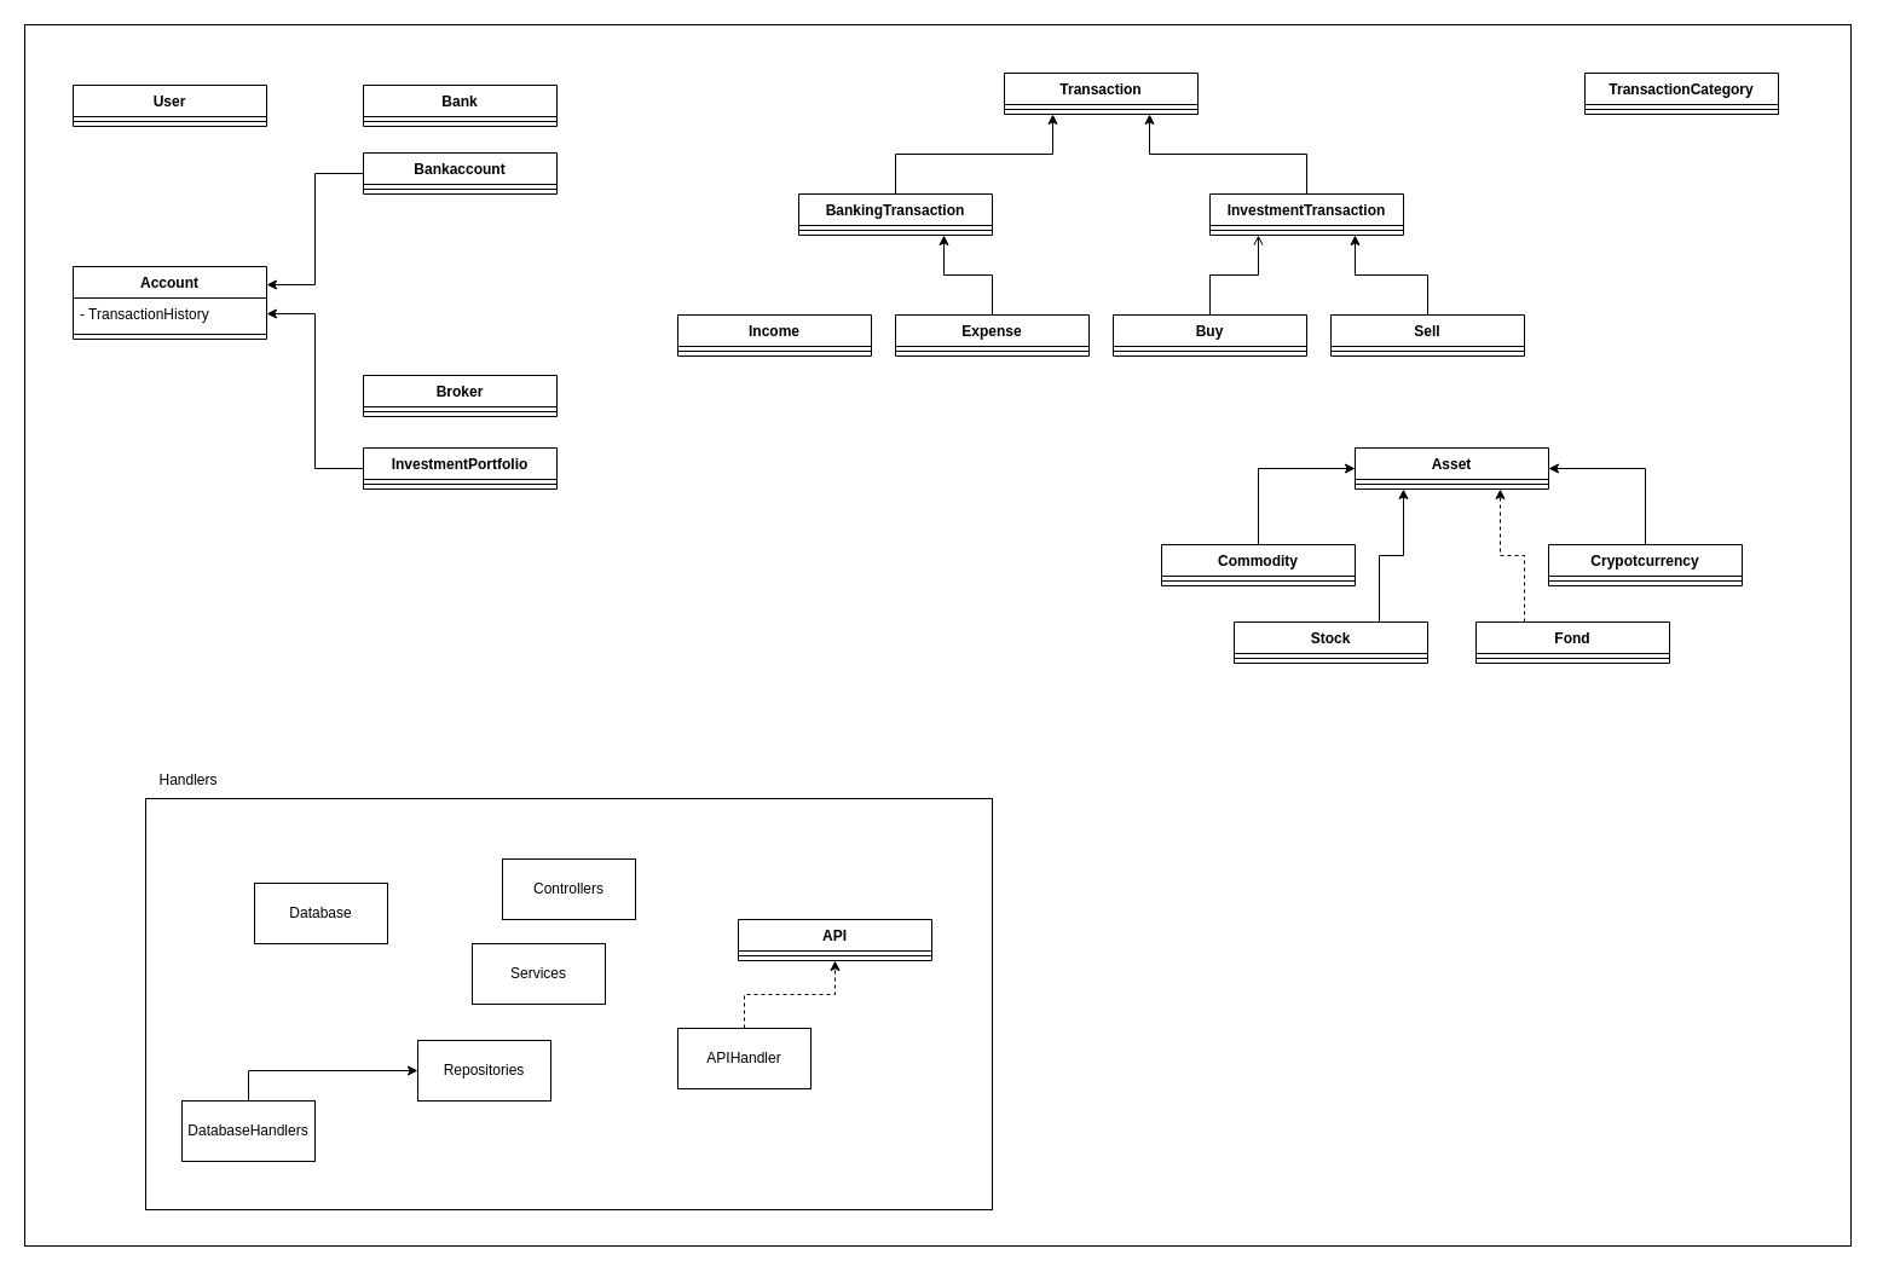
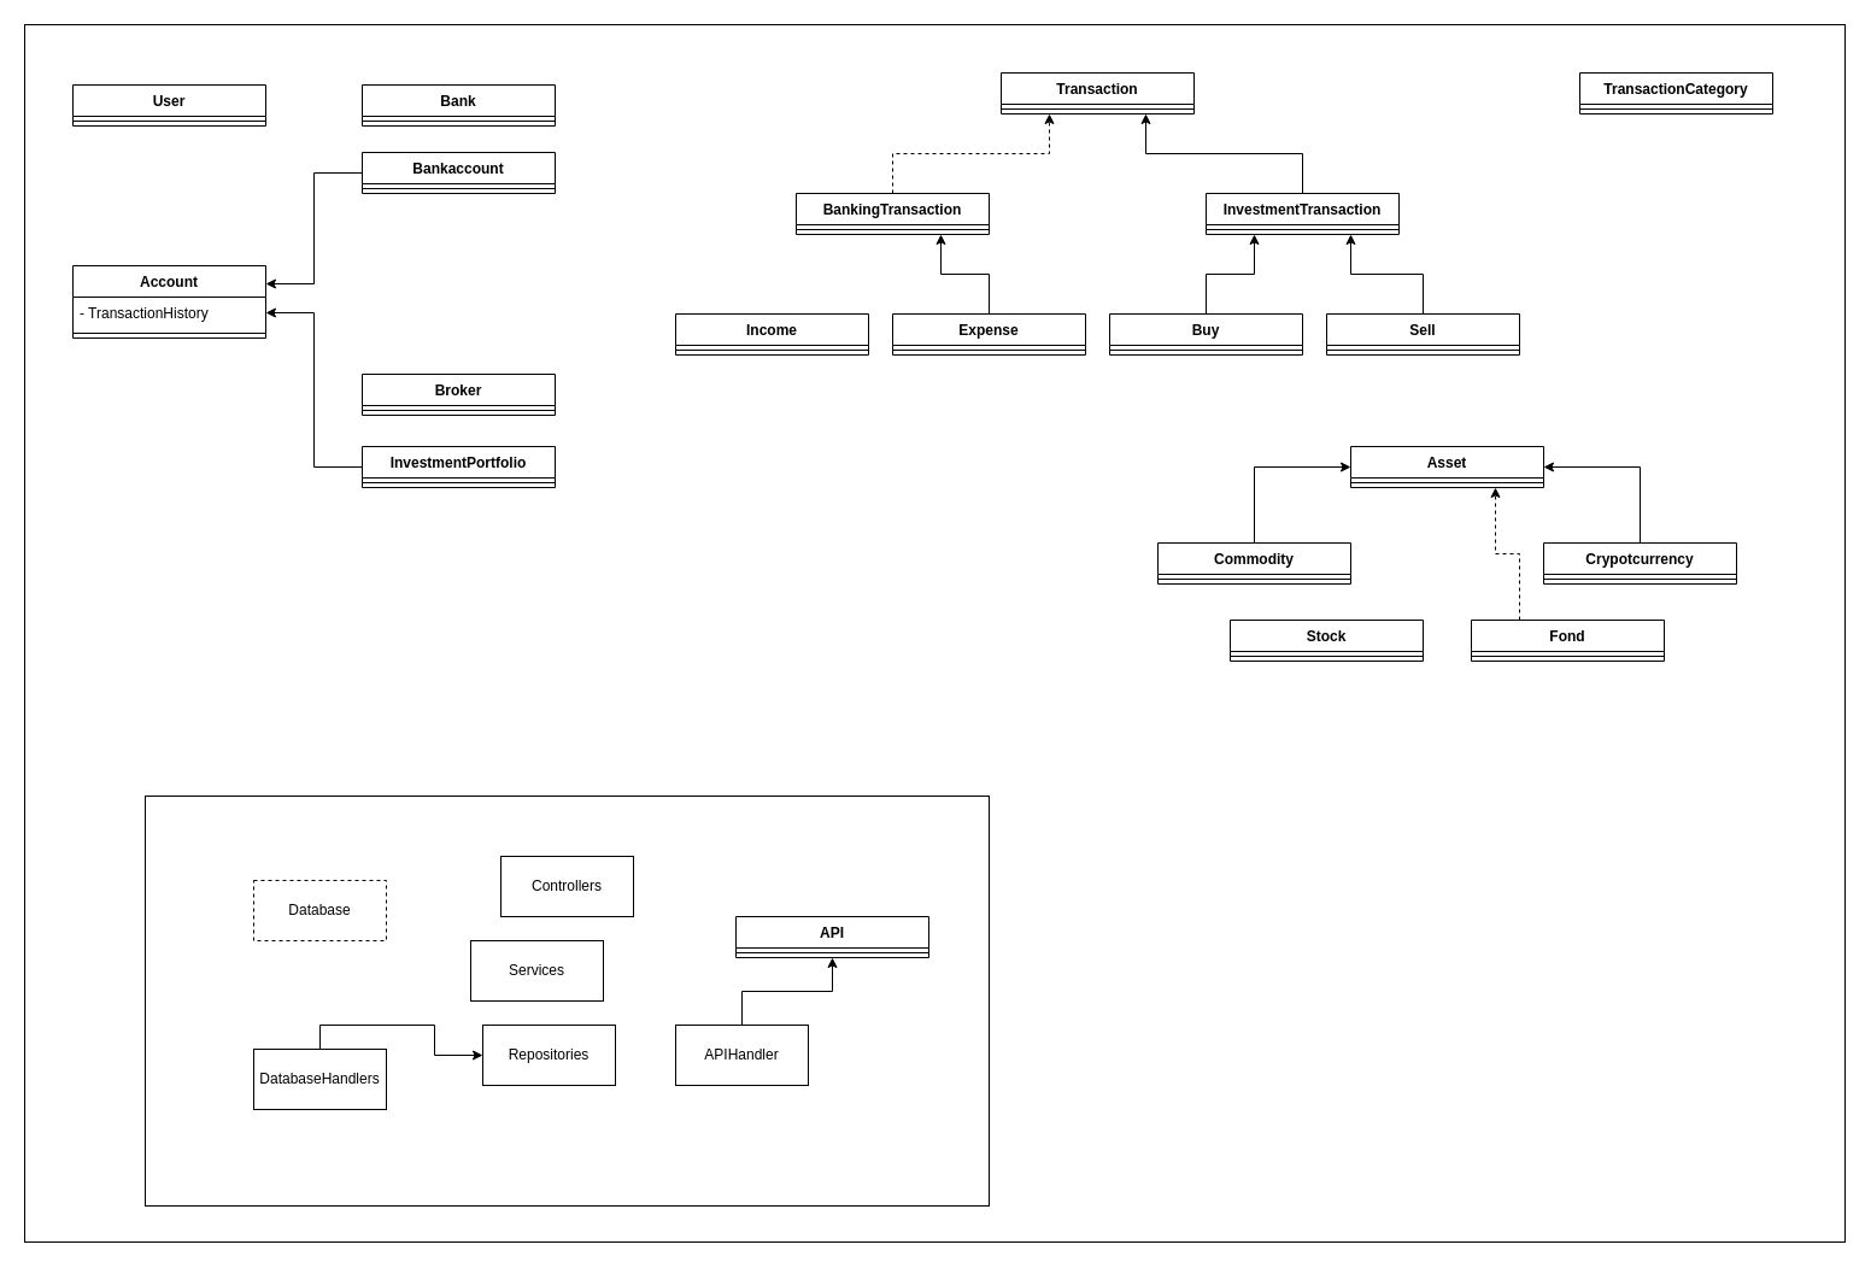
  <mxCell id="0" />
  <mxCell id="1" parent="0" />
  <mxCell id="2" value="" style="rounded=0;whiteSpace=wrap;html=1;fillColor=none;" parent="1" vertex="1"><mxGeometry x="20" y="20" width="1510" height="1010" as="geometry" /></mxCell>
  <mxCell id="3" value="" style="rounded=0;whiteSpace=wrap;html=1;fillColor=none;" parent="1" vertex="1"><mxGeometry x="120" y="660" width="700" height="340" as="geometry" /></mxCell>
  <mxCell id="4" value="Bank" style="swimlane;fontStyle=1;align=center;verticalAlign=top;childLayout=stackLayout;horizontal=1;startSize=26;horizontalStack=0;resizeParent=1;resizeParentMax=0;resizeLast=0;collapsible=1;marginBottom=0;whiteSpace=wrap;html=1;" parent="1" vertex="1"><mxGeometry x="300" y="70" width="160" height="34" as="geometry" /></mxCell>
  <mxCell id="5" value="" style="line;strokeWidth=1;fillColor=none;align=left;verticalAlign=middle;spacingTop=-1;spacingLeft=3;spacingRight=3;rotatable=0;labelPosition=right;points=[];portConstraint=eastwest;strokeColor=inherit;" parent="4" vertex="1"><mxGeometry y="26" width="160" height="8" as="geometry" /></mxCell>
  <mxCell id="6" style="edgeStyle=orthogonalEdgeStyle;rounded=0;orthogonalLoop=1;jettySize=auto;html=1;exitX=0;exitY=0.5;exitDx=0;exitDy=0;entryX=1;entryY=0.25;entryDx=0;entryDy=0;" edge="1" parent="1" source="7" target="62"><mxGeometry relative="1" as="geometry" /></mxCell>
  <mxCell id="7" value="Bankaccount" style="swimlane;fontStyle=1;align=center;verticalAlign=top;childLayout=stackLayout;horizontal=1;startSize=26;horizontalStack=0;resizeParent=1;resizeParentMax=0;resizeLast=0;collapsible=1;marginBottom=0;whiteSpace=wrap;html=1;" parent="1" vertex="1"><mxGeometry x="300" y="126" width="160" height="34" as="geometry" /></mxCell>
  <mxCell id="8" value="" style="line;strokeWidth=1;fillColor=none;align=left;verticalAlign=middle;spacingTop=-1;spacingLeft=3;spacingRight=3;rotatable=0;labelPosition=right;points=[];portConstraint=eastwest;strokeColor=inherit;" parent="7" vertex="1"><mxGeometry y="26" width="160" height="8" as="geometry" /></mxCell>
  <mxCell id="9" value="Transaction" style="swimlane;fontStyle=1;align=center;verticalAlign=top;childLayout=stackLayout;horizontal=1;startSize=26;horizontalStack=0;resizeParent=1;resizeParentMax=0;resizeLast=0;collapsible=1;marginBottom=0;whiteSpace=wrap;html=1;" parent="1" vertex="1"><mxGeometry x="830" y="60" width="160" height="34" as="geometry" /></mxCell>
  <mxCell id="10" value="" style="line;strokeWidth=1;fillColor=none;align=left;verticalAlign=middle;spacingTop=-1;spacingLeft=3;spacingRight=3;rotatable=0;labelPosition=right;points=[];portConstraint=eastwest;strokeColor=inherit;" parent="9" vertex="1"><mxGeometry y="26" width="160" height="8" as="geometry" /></mxCell>
  <mxCell id="11" value="Income" style="swimlane;fontStyle=1;align=center;verticalAlign=top;childLayout=stackLayout;horizontal=1;startSize=26;horizontalStack=0;resizeParent=1;resizeParentMax=0;resizeLast=0;collapsible=1;marginBottom=0;whiteSpace=wrap;html=1;" parent="1" vertex="1"><mxGeometry x="560" y="260" width="160" height="34" as="geometry" /></mxCell>
  <mxCell id="12" value="" style="line;strokeWidth=1;fillColor=none;align=left;verticalAlign=middle;spacingTop=-1;spacingLeft=3;spacingRight=3;rotatable=0;labelPosition=right;points=[];portConstraint=eastwest;strokeColor=inherit;" parent="11" vertex="1"><mxGeometry y="26" width="160" height="8" as="geometry" /></mxCell>
- <mxCell id="13" style="edgeStyle=orthogonalEdgeStyle;rounded=0;orthogonalLoop=1;jettySize=auto;html=1;exitX=0.5;exitY=0;exitDx=0;exitDy=0;entryX=0.25;entryY=1;entryDx=0;entryDy=0;" parent="1" source="14" target="9" edge="1"><mxGeometry relative="1" as="geometry" /></mxCell>
+ <mxCell id="13" style="edgeStyle=orthogonalEdgeStyle;rounded=0;orthogonalLoop=1;jettySize=auto;html=1;exitX=0.5;exitY=0;exitDx=0;exitDy=0;entryX=0.25;entryY=1;entryDx=0;entryDy=0;dashed=1;" parent="1" source="14" target="9" edge="1"><mxGeometry relative="1" as="geometry" /></mxCell>
  <mxCell id="14" value="BankingTransaction" style="swimlane;fontStyle=1;align=center;verticalAlign=top;childLayout=stackLayout;horizontal=1;startSize=26;horizontalStack=0;resizeParent=1;resizeParentMax=0;resizeLast=0;collapsible=1;marginBottom=0;whiteSpace=wrap;html=1;" parent="1" vertex="1"><mxGeometry x="660" y="160" width="160" height="34" as="geometry" /></mxCell>
  <mxCell id="15" value="" style="line;strokeWidth=1;fillColor=none;align=left;verticalAlign=middle;spacingTop=-1;spacingLeft=3;spacingRight=3;rotatable=0;labelPosition=right;points=[];portConstraint=eastwest;strokeColor=inherit;" parent="14" vertex="1"><mxGeometry y="26" width="160" height="8" as="geometry" /></mxCell>
  <mxCell id="16" style="edgeStyle=orthogonalEdgeStyle;rounded=0;orthogonalLoop=1;jettySize=auto;html=1;exitX=0.5;exitY=0;exitDx=0;exitDy=0;entryX=0.75;entryY=1;entryDx=0;entryDy=0;" parent="1" source="17" target="14" edge="1"><mxGeometry relative="1" as="geometry" /></mxCell>
  <mxCell id="17" value="Expense" style="swimlane;fontStyle=1;align=center;verticalAlign=top;childLayout=stackLayout;horizontal=1;startSize=26;horizontalStack=0;resizeParent=1;resizeParentMax=0;resizeLast=0;collapsible=1;marginBottom=0;whiteSpace=wrap;html=1;" parent="1" vertex="1"><mxGeometry x="740" y="260" width="160" height="34" as="geometry" /></mxCell>
  <mxCell id="18" value="" style="line;strokeWidth=1;fillColor=none;align=left;verticalAlign=middle;spacingTop=-1;spacingLeft=3;spacingRight=3;rotatable=0;labelPosition=right;points=[];portConstraint=eastwest;strokeColor=inherit;" parent="17" vertex="1"><mxGeometry y="26" width="160" height="8" as="geometry" /></mxCell>
  <mxCell id="19" style="edgeStyle=orthogonalEdgeStyle;rounded=0;orthogonalLoop=1;jettySize=auto;html=1;exitX=0.5;exitY=0;exitDx=0;exitDy=0;entryX=0.75;entryY=1;entryDx=0;entryDy=0;" parent="1" source="20" target="9" edge="1"><mxGeometry relative="1" as="geometry" /></mxCell>
  <mxCell id="20" value="InvestmentTransaction" style="swimlane;fontStyle=1;align=center;verticalAlign=top;childLayout=stackLayout;horizontal=1;startSize=26;horizontalStack=0;resizeParent=1;resizeParentMax=0;resizeLast=0;collapsible=1;marginBottom=0;whiteSpace=wrap;html=1;" parent="1" vertex="1"><mxGeometry x="1000" y="160" width="160" height="34" as="geometry" /></mxCell>
  <mxCell id="21" value="" style="line;strokeWidth=1;fillColor=none;align=left;verticalAlign=middle;spacingTop=-1;spacingLeft=3;spacingRight=3;rotatable=0;labelPosition=right;points=[];portConstraint=eastwest;strokeColor=inherit;" parent="20" vertex="1"><mxGeometry y="26" width="160" height="8" as="geometry" /></mxCell>
- <mxCell id="22" style="edgeStyle=orthogonalEdgeStyle;rounded=0;orthogonalLoop=1;jettySize=auto;html=1;exitX=0.5;exitY=0;exitDx=0;exitDy=0;entryX=0.25;entryY=1;entryDx=0;entryDy=0;endArrow=open;" parent="1" source="23" target="20" edge="1"><mxGeometry relative="1" as="geometry" /></mxCell>
+ <mxCell id="22" style="edgeStyle=orthogonalEdgeStyle;rounded=0;orthogonalLoop=1;jettySize=auto;html=1;exitX=0.5;exitY=0;exitDx=0;exitDy=0;entryX=0.25;entryY=1;entryDx=0;entryDy=0;" parent="1" source="23" target="20" edge="1"><mxGeometry relative="1" as="geometry" /></mxCell>
  <mxCell id="23" value="Buy" style="swimlane;fontStyle=1;align=center;verticalAlign=top;childLayout=stackLayout;horizontal=1;startSize=26;horizontalStack=0;resizeParent=1;resizeParentMax=0;resizeLast=0;collapsible=1;marginBottom=0;whiteSpace=wrap;html=1;" parent="1" vertex="1"><mxGeometry x="920" y="260" width="160" height="34" as="geometry" /></mxCell>
  <mxCell id="24" value="" style="line;strokeWidth=1;fillColor=none;align=left;verticalAlign=middle;spacingTop=-1;spacingLeft=3;spacingRight=3;rotatable=0;labelPosition=right;points=[];portConstraint=eastwest;strokeColor=inherit;" parent="23" vertex="1"><mxGeometry y="26" width="160" height="8" as="geometry" /></mxCell>
  <mxCell id="25" style="edgeStyle=orthogonalEdgeStyle;rounded=0;orthogonalLoop=1;jettySize=auto;html=1;exitX=0.5;exitY=0;exitDx=0;exitDy=0;entryX=0.75;entryY=1;entryDx=0;entryDy=0;" parent="1" source="26" target="20" edge="1"><mxGeometry relative="1" as="geometry" /></mxCell>
  <mxCell id="26" value="Sell" style="swimlane;fontStyle=1;align=center;verticalAlign=top;childLayout=stackLayout;horizontal=1;startSize=26;horizontalStack=0;resizeParent=1;resizeParentMax=0;resizeLast=0;collapsible=1;marginBottom=0;whiteSpace=wrap;html=1;" parent="1" vertex="1"><mxGeometry x="1100" y="260" width="160" height="34" as="geometry" /></mxCell>
  <mxCell id="27" value="" style="line;strokeWidth=1;fillColor=none;align=left;verticalAlign=middle;spacingTop=-1;spacingLeft=3;spacingRight=3;rotatable=0;labelPosition=right;points=[];portConstraint=eastwest;strokeColor=inherit;" parent="26" vertex="1"><mxGeometry y="26" width="160" height="8" as="geometry" /></mxCell>
  <mxCell id="28" value="TransactionCategory" style="swimlane;fontStyle=1;align=center;verticalAlign=top;childLayout=stackLayout;horizontal=1;startSize=26;horizontalStack=0;resizeParent=1;resizeParentMax=0;resizeLast=0;collapsible=1;marginBottom=0;whiteSpace=wrap;html=1;" parent="1" vertex="1"><mxGeometry x="1310" y="60" width="160" height="34" as="geometry" /></mxCell>
  <mxCell id="29" value="" style="line;strokeWidth=1;fillColor=none;align=left;verticalAlign=middle;spacingTop=-1;spacingLeft=3;spacingRight=3;rotatable=0;labelPosition=right;points=[];portConstraint=eastwest;strokeColor=inherit;" parent="28" vertex="1"><mxGeometry y="26" width="160" height="8" as="geometry" /></mxCell>
  <mxCell id="30" value="API" style="swimlane;fontStyle=1;align=center;verticalAlign=top;childLayout=stackLayout;horizontal=1;startSize=26;horizontalStack=0;resizeParent=1;resizeParentMax=0;resizeLast=0;collapsible=1;marginBottom=0;whiteSpace=wrap;html=1;" parent="1" vertex="1"><mxGeometry x="610" y="760" width="160" height="34" as="geometry" /></mxCell>
  <mxCell id="31" value="" style="line;strokeWidth=1;fillColor=none;align=left;verticalAlign=middle;spacingTop=-1;spacingLeft=3;spacingRight=3;rotatable=0;labelPosition=right;points=[];portConstraint=eastwest;strokeColor=inherit;" parent="30" vertex="1"><mxGeometry y="26" width="160" height="8" as="geometry" /></mxCell>
  <mxCell id="32" value="Broker" style="swimlane;fontStyle=1;align=center;verticalAlign=top;childLayout=stackLayout;horizontal=1;startSize=26;horizontalStack=0;resizeParent=1;resizeParentMax=0;resizeLast=0;collapsible=1;marginBottom=0;whiteSpace=wrap;html=1;" parent="1" vertex="1"><mxGeometry x="300" y="310" width="160" height="34" as="geometry" /></mxCell>
  <mxCell id="33" value="" style="line;strokeWidth=1;fillColor=none;align=left;verticalAlign=middle;spacingTop=-1;spacingLeft=3;spacingRight=3;rotatable=0;labelPosition=right;points=[];portConstraint=eastwest;strokeColor=inherit;" parent="32" vertex="1"><mxGeometry y="26" width="160" height="8" as="geometry" /></mxCell>
  <mxCell id="34" style="edgeStyle=orthogonalEdgeStyle;rounded=0;orthogonalLoop=1;jettySize=auto;html=1;exitX=0;exitY=0.5;exitDx=0;exitDy=0;entryX=1;entryY=0.5;entryDx=0;entryDy=0;" edge="1" parent="1" source="35" target="63"><mxGeometry relative="1" as="geometry" /></mxCell>
  <mxCell id="35" value="InvestmentPortfolio" style="swimlane;fontStyle=1;align=center;verticalAlign=top;childLayout=stackLayout;horizontal=1;startSize=26;horizontalStack=0;resizeParent=1;resizeParentMax=0;resizeLast=0;collapsible=1;marginBottom=0;whiteSpace=wrap;html=1;" parent="1" vertex="1"><mxGeometry x="300" y="370" width="160" height="34" as="geometry" /></mxCell>
  <mxCell id="36" value="" style="line;strokeWidth=1;fillColor=none;align=left;verticalAlign=middle;spacingTop=-1;spacingLeft=3;spacingRight=3;rotatable=0;labelPosition=right;points=[];portConstraint=eastwest;strokeColor=inherit;" parent="35" vertex="1"><mxGeometry y="26" width="160" height="8" as="geometry" /></mxCell>
  <mxCell id="37" style="edgeStyle=orthogonalEdgeStyle;rounded=0;orthogonalLoop=1;jettySize=auto;html=1;exitX=0.5;exitY=0;exitDx=0;exitDy=0;" parent="1" source="38" target="61" edge="1"><mxGeometry relative="1" as="geometry" /></mxCell>
- <mxCell id="38" value="DatabaseHandlers" style="html=1;whiteSpace=wrap;" parent="1" vertex="1"><mxGeometry x="150" y="910" width="110" height="50" as="geometry" /></mxCell>
- <mxCell id="39" value="Database" style="html=1;whiteSpace=wrap;" parent="1" vertex="1"><mxGeometry x="210" y="730" width="110" height="50" as="geometry" /></mxCell>
- <mxCell id="40" style="edgeStyle=orthogonalEdgeStyle;rounded=0;orthogonalLoop=1;jettySize=auto;html=1;exitX=0.5;exitY=0;exitDx=0;exitDy=0;entryX=0.5;entryY=1;entryDx=0;entryDy=0;dashed=1;" parent="1" source="41" target="30" edge="1"><mxGeometry relative="1" as="geometry" /></mxCell>
+ <mxCell id="38" value="DatabaseHandlers" style="html=1;whiteSpace=wrap;" parent="1" vertex="1"><mxGeometry x="210" y="870" width="110" height="50" as="geometry" /></mxCell>
+ <mxCell id="39" value="Database" style="html=1;whiteSpace=wrap;dashed=1;" parent="1" vertex="1"><mxGeometry x="210" y="730" width="110" height="50" as="geometry" /></mxCell>
+ <mxCell id="40" style="edgeStyle=orthogonalEdgeStyle;rounded=0;orthogonalLoop=1;jettySize=auto;html=1;exitX=0.5;exitY=0;exitDx=0;exitDy=0;entryX=0.5;entryY=1;entryDx=0;entryDy=0;" parent="1" source="41" target="30" edge="1"><mxGeometry relative="1" as="geometry" /></mxCell>
  <mxCell id="41" value="APIHandler" style="html=1;whiteSpace=wrap;" parent="1" vertex="1"><mxGeometry x="560" y="850" width="110" height="50" as="geometry" /></mxCell>
- <mxCell id="42" value="Handlers" style="text;html=1;align=center;verticalAlign=middle;resizable=0;points=[];autosize=1;strokeColor=none;fillColor=none;" parent="1" vertex="1"><mxGeometry x="120" y="630" width="70" height="30" as="geometry" /></mxCell>
  <mxCell id="43" value="Asset" style="swimlane;fontStyle=1;align=center;verticalAlign=top;childLayout=stackLayout;horizontal=1;startSize=26;horizontalStack=0;resizeParent=1;resizeParentMax=0;resizeLast=0;collapsible=1;marginBottom=0;whiteSpace=wrap;html=1;" parent="1" vertex="1"><mxGeometry x="1120" y="370" width="160" height="34" as="geometry" /></mxCell>
  <mxCell id="44" value="" style="line;strokeWidth=1;fillColor=none;align=left;verticalAlign=middle;spacingTop=-1;spacingLeft=3;spacingRight=3;rotatable=0;labelPosition=right;points=[];portConstraint=eastwest;strokeColor=inherit;" parent="43" vertex="1"><mxGeometry y="26" width="160" height="8" as="geometry" /></mxCell>
  <mxCell id="45" style="edgeStyle=orthogonalEdgeStyle;rounded=0;orthogonalLoop=1;jettySize=auto;html=1;exitX=0.5;exitY=0;exitDx=0;exitDy=0;entryX=0;entryY=0.5;entryDx=0;entryDy=0;" parent="1" source="46" target="43" edge="1"><mxGeometry relative="1" as="geometry" /></mxCell>
  <mxCell id="46" value="Commodity" style="swimlane;fontStyle=1;align=center;verticalAlign=top;childLayout=stackLayout;horizontal=1;startSize=26;horizontalStack=0;resizeParent=1;resizeParentMax=0;resizeLast=0;collapsible=1;marginBottom=0;whiteSpace=wrap;html=1;" parent="1" vertex="1"><mxGeometry x="960" y="450" width="160" height="34" as="geometry" /></mxCell>
  <mxCell id="47" value="" style="line;strokeWidth=1;fillColor=none;align=left;verticalAlign=middle;spacingTop=-1;spacingLeft=3;spacingRight=3;rotatable=0;labelPosition=right;points=[];portConstraint=eastwest;strokeColor=inherit;" parent="46" vertex="1"><mxGeometry y="26" width="160" height="8" as="geometry" /></mxCell>
- <mxCell id="48" style="edgeStyle=orthogonalEdgeStyle;rounded=0;orthogonalLoop=1;jettySize=auto;html=1;exitX=0.75;exitY=0;exitDx=0;exitDy=0;entryX=0.25;entryY=1;entryDx=0;entryDy=0;" parent="1" source="49" target="43" edge="1"><mxGeometry relative="1" as="geometry" /></mxCell>
  <mxCell id="49" value="Stock" style="swimlane;fontStyle=1;align=center;verticalAlign=top;childLayout=stackLayout;horizontal=1;startSize=26;horizontalStack=0;resizeParent=1;resizeParentMax=0;resizeLast=0;collapsible=1;marginBottom=0;whiteSpace=wrap;html=1;" parent="1" vertex="1"><mxGeometry x="1020" y="514" width="160" height="34" as="geometry" /></mxCell>
  <mxCell id="50" value="" style="line;strokeWidth=1;fillColor=none;align=left;verticalAlign=middle;spacingTop=-1;spacingLeft=3;spacingRight=3;rotatable=0;labelPosition=right;points=[];portConstraint=eastwest;strokeColor=inherit;" parent="49" vertex="1"><mxGeometry y="26" width="160" height="8" as="geometry" /></mxCell>
  <mxCell id="51" style="edgeStyle=orthogonalEdgeStyle;rounded=0;orthogonalLoop=1;jettySize=auto;html=1;exitX=0.5;exitY=0;exitDx=0;exitDy=0;entryX=1;entryY=0.5;entryDx=0;entryDy=0;" parent="1" source="52" target="43" edge="1"><mxGeometry relative="1" as="geometry" /></mxCell>
  <mxCell id="52" value="Crypotcurrency" style="swimlane;fontStyle=1;align=center;verticalAlign=top;childLayout=stackLayout;horizontal=1;startSize=26;horizontalStack=0;resizeParent=1;resizeParentMax=0;resizeLast=0;collapsible=1;marginBottom=0;whiteSpace=wrap;html=1;" parent="1" vertex="1"><mxGeometry x="1280" y="450" width="160" height="34" as="geometry" /></mxCell>
  <mxCell id="53" value="" style="line;strokeWidth=1;fillColor=none;align=left;verticalAlign=middle;spacingTop=-1;spacingLeft=3;spacingRight=3;rotatable=0;labelPosition=right;points=[];portConstraint=eastwest;strokeColor=inherit;" parent="52" vertex="1"><mxGeometry y="26" width="160" height="8" as="geometry" /></mxCell>
  <mxCell id="54" style="edgeStyle=orthogonalEdgeStyle;rounded=0;orthogonalLoop=1;jettySize=auto;html=1;exitX=0.25;exitY=0;exitDx=0;exitDy=0;entryX=0.75;entryY=1;entryDx=0;entryDy=0;dashed=1;" parent="1" source="55" target="43" edge="1"><mxGeometry relative="1" as="geometry" /></mxCell>
  <mxCell id="55" value="Fond" style="swimlane;fontStyle=1;align=center;verticalAlign=top;childLayout=stackLayout;horizontal=1;startSize=26;horizontalStack=0;resizeParent=1;resizeParentMax=0;resizeLast=0;collapsible=1;marginBottom=0;whiteSpace=wrap;html=1;" parent="1" vertex="1"><mxGeometry x="1220" y="514" width="160" height="34" as="geometry" /></mxCell>
  <mxCell id="56" value="" style="line;strokeWidth=1;fillColor=none;align=left;verticalAlign=middle;spacingTop=-1;spacingLeft=3;spacingRight=3;rotatable=0;labelPosition=right;points=[];portConstraint=eastwest;strokeColor=inherit;" parent="55" vertex="1"><mxGeometry y="26" width="160" height="8" as="geometry" /></mxCell>
  <mxCell id="57" value="User" style="swimlane;fontStyle=1;align=center;verticalAlign=top;childLayout=stackLayout;horizontal=1;startSize=26;horizontalStack=0;resizeParent=1;resizeParentMax=0;resizeLast=0;collapsible=1;marginBottom=0;whiteSpace=wrap;html=1;" parent="1" vertex="1"><mxGeometry x="60" y="70" width="160" height="34" as="geometry"><mxRectangle x="80" y="130" width="70" height="30" as="alternateBounds" /></mxGeometry></mxCell>
  <mxCell id="58" value="" style="line;strokeWidth=1;fillColor=none;align=left;verticalAlign=middle;spacingTop=-1;spacingLeft=3;spacingRight=3;rotatable=0;labelPosition=right;points=[];portConstraint=eastwest;strokeColor=inherit;" parent="57" vertex="1"><mxGeometry y="26" width="160" height="8" as="geometry" /></mxCell>
  <mxCell id="59" value="Services" style="html=1;whiteSpace=wrap;" parent="1" vertex="1"><mxGeometry x="390" y="780" width="110" height="50" as="geometry" /></mxCell>
  <mxCell id="60" value="Controllers" style="html=1;whiteSpace=wrap;" vertex="1" parent="1"><mxGeometry x="415" y="710" width="110" height="50" as="geometry" /></mxCell>
- <mxCell id="61" value="Repositories" style="html=1;whiteSpace=wrap;" vertex="1" parent="1"><mxGeometry x="345" y="860" width="110" height="50" as="geometry" /></mxCell>
+ <mxCell id="61" value="Repositories" style="html=1;whiteSpace=wrap;" vertex="1" parent="1"><mxGeometry x="400" y="850" width="110" height="50" as="geometry" /></mxCell>
  <mxCell id="62" value="Account" style="swimlane;fontStyle=1;align=center;verticalAlign=top;childLayout=stackLayout;horizontal=1;startSize=26;horizontalStack=0;resizeParent=1;resizeParentMax=0;resizeLast=0;collapsible=1;marginBottom=0;whiteSpace=wrap;html=1;" vertex="1" parent="1"><mxGeometry x="60" y="220" width="160" height="60" as="geometry" /></mxCell>
  <mxCell id="63" value="- TransactionHistory" style="text;strokeColor=none;fillColor=none;align=left;verticalAlign=top;spacingLeft=4;spacingRight=4;overflow=hidden;rotatable=0;points=[[0,0.5],[1,0.5]];portConstraint=eastwest;whiteSpace=wrap;html=1;" vertex="1" parent="62"><mxGeometry y="26" width="160" height="26" as="geometry" /></mxCell>
  <mxCell id="64" value="" style="line;strokeWidth=1;fillColor=none;align=left;verticalAlign=middle;spacingTop=-1;spacingLeft=3;spacingRight=3;rotatable=0;labelPosition=right;points=[];portConstraint=eastwest;strokeColor=inherit;" vertex="1" parent="62"><mxGeometry y="52" width="160" height="8" as="geometry" /></mxCell>
